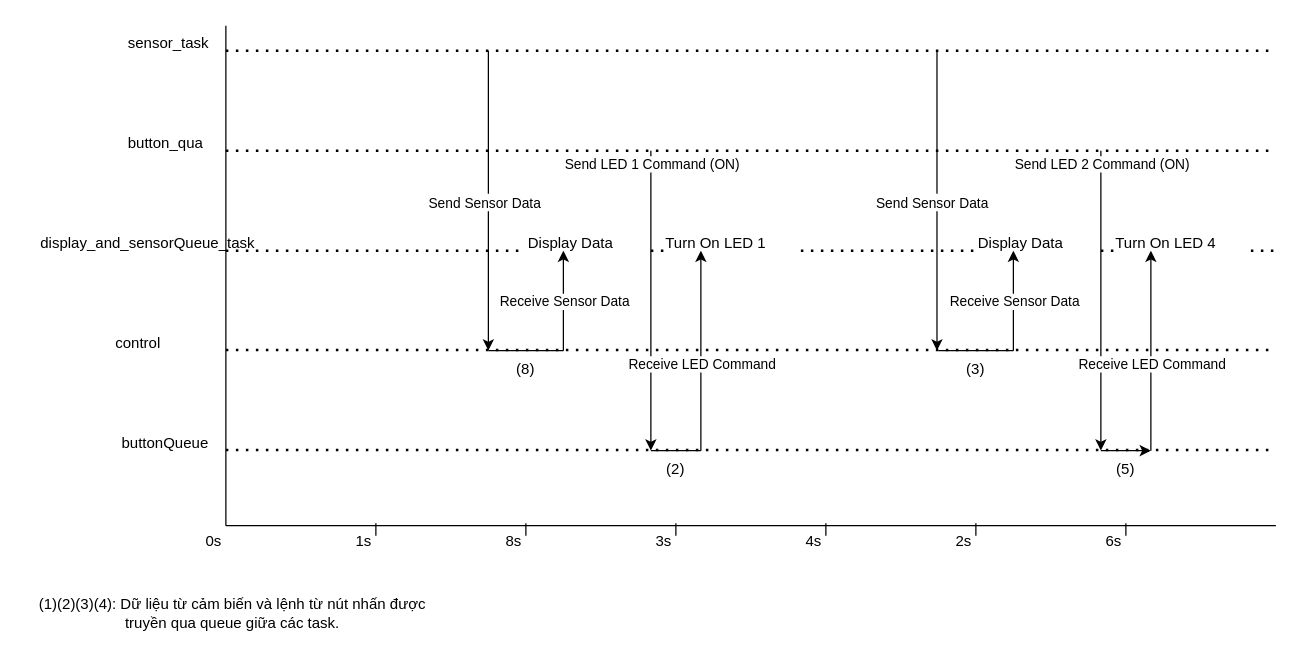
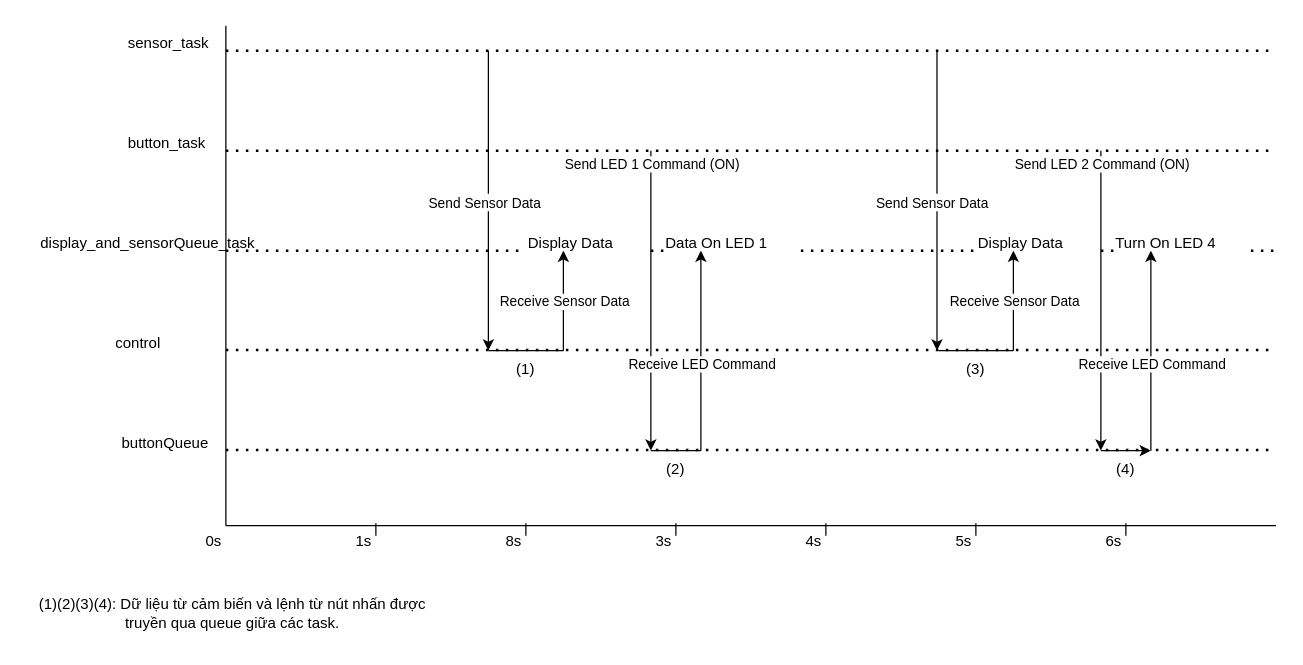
  <mxCell id="0" />
  <mxCell id="1" parent="0" />
  <mxCell id="2" value="" style="endArrow=none;html=1;rounded=0;" edge="1" parent="1"><mxGeometry width="50" height="50" relative="1" as="geometry"><mxPoint x="180" y="420" as="sourcePoint" /><mxPoint x="1020" y="420" as="targetPoint" /></mxGeometry></mxCell>
  <mxCell id="3" value="" style="endArrow=none;html=1;rounded=0;" edge="1" parent="1"><mxGeometry width="50" height="50" relative="1" as="geometry"><mxPoint x="180" y="420" as="sourcePoint" /><mxPoint x="180" y="20" as="targetPoint" /></mxGeometry></mxCell>
  <mxCell id="4" value="&lt;div&gt;sensor_task&lt;/div&gt;" style="text;whiteSpace=wrap;html=1;" vertex="1" parent="1"><mxGeometry x="100" y="20" width="100" height="40" as="geometry" /></mxCell>
- <mxCell id="5" value="&lt;div&gt;button_qua&lt;/div&gt;" style="text;whiteSpace=wrap;html=1;" vertex="1" parent="1"><mxGeometry x="100" y="100" width="100" height="40" as="geometry" /></mxCell>
+ <mxCell id="5" value="&lt;div&gt;button_task&lt;/div&gt;" style="text;whiteSpace=wrap;html=1;" vertex="1" parent="1"><mxGeometry x="100" y="100" width="100" height="40" as="geometry" /></mxCell>
  <mxCell id="6" value="&lt;div&gt;display_and_sensorQueue_task&lt;/div&gt;" style="text;whiteSpace=wrap;html=1;" vertex="1" parent="1"><mxGeometry x="30" y="180" width="170" height="40" as="geometry" /></mxCell>
  <mxCell id="7" value="&lt;div&gt;control&lt;/div&gt;" style="text;whiteSpace=wrap;html=1;" vertex="1" parent="1"><mxGeometry x="90" y="260" width="110" height="40" as="geometry" /></mxCell>
  <mxCell id="8" value="&lt;div&gt;buttonQueue&lt;/div&gt;" style="text;whiteSpace=wrap;html=1;" vertex="1" parent="1"><mxGeometry x="95" y="340" width="100" height="40" as="geometry" /></mxCell>
  <mxCell id="9" value="0s" style="text;html=1;align=center;verticalAlign=middle;resizable=0;points=[];autosize=1;strokeColor=none;fillColor=none;" vertex="1" parent="1"><mxGeometry x="150" y="418" width="40" height="30" as="geometry" /></mxCell>
  <mxCell id="10" value="1s" style="text;html=1;align=center;verticalAlign=middle;resizable=0;points=[];autosize=1;strokeColor=none;fillColor=none;" vertex="1" parent="1"><mxGeometry x="270" y="418" width="40" height="30" as="geometry" /></mxCell>
  <mxCell id="11" value="8s" style="text;html=1;align=center;verticalAlign=middle;resizable=0;points=[];autosize=1;strokeColor=none;fillColor=none;" vertex="1" parent="1"><mxGeometry x="390" y="418" width="40" height="30" as="geometry" /></mxCell>
  <mxCell id="12" value="3s" style="text;html=1;align=center;verticalAlign=middle;resizable=0;points=[];autosize=1;strokeColor=none;fillColor=none;" vertex="1" parent="1"><mxGeometry x="510" y="418" width="40" height="30" as="geometry" /></mxCell>
  <mxCell id="13" value="4s" style="text;html=1;align=center;verticalAlign=middle;resizable=0;points=[];autosize=1;strokeColor=none;fillColor=none;" vertex="1" parent="1"><mxGeometry x="630" y="418" width="40" height="30" as="geometry" /></mxCell>
- <mxCell id="14" value="2s" style="text;html=1;align=center;verticalAlign=middle;resizable=0;points=[];autosize=1;strokeColor=none;fillColor=none;" vertex="1" parent="1"><mxGeometry x="750" y="418" width="40" height="30" as="geometry" /></mxCell>
+ <mxCell id="14" value="5s" style="text;html=1;align=center;verticalAlign=middle;resizable=0;points=[];autosize=1;strokeColor=none;fillColor=none;" vertex="1" parent="1"><mxGeometry x="750" y="418" width="40" height="30" as="geometry" /></mxCell>
  <mxCell id="15" value="6s" style="text;html=1;align=center;verticalAlign=middle;resizable=0;points=[];autosize=1;strokeColor=none;fillColor=none;" vertex="1" parent="1"><mxGeometry x="870" y="418" width="40" height="30" as="geometry" /></mxCell>
  <mxCell id="16" value="" style="endArrow=none;html=1;rounded=0;" edge="1" parent="1"><mxGeometry width="50" height="50" relative="1" as="geometry"><mxPoint x="300" y="428" as="sourcePoint" /><mxPoint x="300" y="418" as="targetPoint" /></mxGeometry></mxCell>
  <mxCell id="17" value="" style="endArrow=none;html=1;rounded=0;" edge="1" parent="1"><mxGeometry width="50" height="50" relative="1" as="geometry"><mxPoint x="420" y="428" as="sourcePoint" /><mxPoint x="420" y="418" as="targetPoint" /></mxGeometry></mxCell>
  <mxCell id="18" value="" style="endArrow=none;html=1;rounded=0;" edge="1" parent="1"><mxGeometry width="50" height="50" relative="1" as="geometry"><mxPoint x="780" y="428" as="sourcePoint" /><mxPoint x="780" y="418" as="targetPoint" /></mxGeometry></mxCell>
  <mxCell id="19" value="" style="endArrow=none;html=1;rounded=0;" edge="1" parent="1"><mxGeometry width="50" height="50" relative="1" as="geometry"><mxPoint x="660" y="428" as="sourcePoint" /><mxPoint x="660" y="418" as="targetPoint" /></mxGeometry></mxCell>
  <mxCell id="20" value="" style="endArrow=none;html=1;rounded=0;" edge="1" parent="1"><mxGeometry width="50" height="50" relative="1" as="geometry"><mxPoint x="540" y="428" as="sourcePoint" /><mxPoint x="540" y="418" as="targetPoint" /></mxGeometry></mxCell>
  <mxCell id="21" value="" style="endArrow=none;html=1;rounded=0;" edge="1" parent="1"><mxGeometry width="50" height="50" relative="1" as="geometry"><mxPoint x="900" y="428" as="sourcePoint" /><mxPoint x="900" y="418" as="targetPoint" /></mxGeometry></mxCell>
  <mxCell id="22" value="" style="endArrow=classic;html=1;rounded=0;" edge="1" parent="1"><mxGeometry relative="1" as="geometry"><mxPoint x="390" y="40" as="sourcePoint" /><mxPoint x="390" y="280" as="targetPoint" /></mxGeometry></mxCell>
  <mxCell id="23" value="Label" style="edgeLabel;resizable=0;html=1;;align=center;verticalAlign=middle;" connectable="0" vertex="1" parent="22"><mxGeometry relative="1" as="geometry" /></mxCell>
  <mxCell id="24" value="&lt;div&gt;Send Sensor Data&lt;/div&gt;" style="edgeLabel;html=1;align=center;verticalAlign=middle;resizable=0;points=[];" vertex="1" connectable="0" parent="22"><mxGeometry x="0.004" y="-4" relative="1" as="geometry"><mxPoint y="1" as="offset" /></mxGeometry></mxCell>
  <mxCell id="25" value="" style="endArrow=classic;html=1;rounded=0;" edge="1" parent="1"><mxGeometry relative="1" as="geometry"><mxPoint x="450" y="280" as="sourcePoint" /><mxPoint x="450" y="200" as="targetPoint" /></mxGeometry></mxCell>
  <mxCell id="26" value="&lt;div&gt;Receive Sensor Data&lt;/div&gt;" style="edgeLabel;resizable=0;html=1;;align=center;verticalAlign=middle;" connectable="0" vertex="1" parent="25"><mxGeometry relative="1" as="geometry" /></mxCell>
  <mxCell id="27" value="" style="endArrow=classic;html=1;rounded=0;" edge="1" parent="1"><mxGeometry relative="1" as="geometry"><mxPoint x="520" y="120" as="sourcePoint" /><mxPoint x="520" y="360" as="targetPoint" /></mxGeometry></mxCell>
  <mxCell id="28" value="&lt;div&gt;Send LED 1 Command (ON)&lt;/div&gt;" style="edgeLabel;resizable=0;html=1;;align=center;verticalAlign=middle;" connectable="0" vertex="1" parent="27"><mxGeometry relative="1" as="geometry"><mxPoint y="-110" as="offset" /></mxGeometry></mxCell>
  <mxCell id="29" value="" style="endArrow=classic;html=1;rounded=0;" edge="1" parent="1"><mxGeometry relative="1" as="geometry"><mxPoint x="560" y="360" as="sourcePoint" /><mxPoint x="560" y="200" as="targetPoint" /></mxGeometry></mxCell>
  <mxCell id="30" value="&lt;div&gt;Receive LED Command&lt;/div&gt;" style="edgeLabel;resizable=0;html=1;;align=center;verticalAlign=middle;" connectable="0" vertex="1" parent="29"><mxGeometry relative="1" as="geometry"><mxPoint y="10" as="offset" /></mxGeometry></mxCell>
  <mxCell id="31" value="" style="endArrow=classic;html=1;rounded=0;" edge="1" parent="1"><mxGeometry relative="1" as="geometry"><mxPoint x="748.89" y="40" as="sourcePoint" /><mxPoint x="748.89" y="280" as="targetPoint" /></mxGeometry></mxCell>
  <mxCell id="32" value="Label" style="edgeLabel;resizable=0;html=1;;align=center;verticalAlign=middle;" connectable="0" vertex="1" parent="31"><mxGeometry relative="1" as="geometry" /></mxCell>
  <mxCell id="33" value="&lt;div&gt;Send Sensor Data&lt;/div&gt;" style="edgeLabel;html=1;align=center;verticalAlign=middle;resizable=0;points=[];" vertex="1" connectable="0" parent="31"><mxGeometry x="0.004" y="-4" relative="1" as="geometry"><mxPoint y="1" as="offset" /></mxGeometry></mxCell>
  <mxCell id="34" value="" style="endArrow=classic;html=1;rounded=0;" edge="1" parent="1"><mxGeometry relative="1" as="geometry"><mxPoint x="810" y="280" as="sourcePoint" /><mxPoint x="810" y="200" as="targetPoint" /></mxGeometry></mxCell>
  <mxCell id="35" value="&lt;div&gt;Receive Sensor Data&lt;/div&gt;" style="edgeLabel;resizable=0;html=1;;align=center;verticalAlign=middle;" connectable="0" vertex="1" parent="34"><mxGeometry relative="1" as="geometry" /></mxCell>
  <mxCell id="36" value="" style="endArrow=classic;html=1;rounded=0;" edge="1" parent="1"><mxGeometry relative="1" as="geometry"><mxPoint x="880" y="120" as="sourcePoint" /><mxPoint x="880" y="360" as="targetPoint" /></mxGeometry></mxCell>
  <mxCell id="37" value="&lt;div&gt;Send LED 2 Command (ON)&lt;/div&gt;" style="edgeLabel;resizable=0;html=1;;align=center;verticalAlign=middle;" connectable="0" vertex="1" parent="36"><mxGeometry relative="1" as="geometry"><mxPoint y="-110" as="offset" /></mxGeometry></mxCell>
  <mxCell id="38" value="" style="endArrow=classic;html=1;rounded=0;" edge="1" parent="1"><mxGeometry relative="1" as="geometry"><mxPoint x="920" y="360" as="sourcePoint" /><mxPoint x="920" y="200" as="targetPoint" /></mxGeometry></mxCell>
  <mxCell id="39" value="&lt;div&gt;Receive LED Command&lt;/div&gt;" style="edgeLabel;resizable=0;html=1;;align=center;verticalAlign=middle;" connectable="0" vertex="1" parent="38"><mxGeometry relative="1" as="geometry"><mxPoint y="10" as="offset" /></mxGeometry></mxCell>
  <mxCell id="40" value="" style="endArrow=none;dashed=1;html=1;dashPattern=1 3;strokeWidth=2;rounded=0;" edge="1" parent="1"><mxGeometry width="50" height="50" relative="1" as="geometry"><mxPoint x="180" y="40" as="sourcePoint" /><mxPoint x="1020" y="40" as="targetPoint" /></mxGeometry></mxCell>
  <mxCell id="41" value="" style="endArrow=none;dashed=1;html=1;dashPattern=1 3;strokeWidth=2;rounded=0;" edge="1" parent="1"><mxGeometry width="50" height="50" relative="1" as="geometry"><mxPoint x="180" y="120" as="sourcePoint" /><mxPoint x="1020" y="120" as="targetPoint" /></mxGeometry></mxCell>
  <mxCell id="42" value="" style="endArrow=none;dashed=1;html=1;dashPattern=1 3;strokeWidth=2;rounded=0;" edge="1" parent="1" source="56"><mxGeometry width="50" height="50" relative="1" as="geometry"><mxPoint x="180" y="200" as="sourcePoint" /><mxPoint x="1020" y="200" as="targetPoint" /></mxGeometry></mxCell>
  <mxCell id="43" value="" style="endArrow=none;dashed=1;html=1;dashPattern=1 3;strokeWidth=2;rounded=0;" edge="1" parent="1"><mxGeometry width="50" height="50" relative="1" as="geometry"><mxPoint x="180" y="279.44" as="sourcePoint" /><mxPoint x="1020" y="279.44" as="targetPoint" /></mxGeometry></mxCell>
  <mxCell id="44" value="" style="endArrow=none;dashed=1;html=1;dashPattern=1 3;strokeWidth=2;rounded=0;" edge="1" parent="1"><mxGeometry width="50" height="50" relative="1" as="geometry"><mxPoint x="180" y="359.44" as="sourcePoint" /><mxPoint x="1020" y="359.44" as="targetPoint" /></mxGeometry></mxCell>
  <mxCell id="45" value="" style="endArrow=none;html=1;rounded=0;" edge="1" parent="1"><mxGeometry width="50" height="50" relative="1" as="geometry"><mxPoint x="390" y="280" as="sourcePoint" /><mxPoint x="450" y="280" as="targetPoint" /></mxGeometry></mxCell>
  <mxCell id="46" value="" style="endArrow=none;html=1;rounded=0;" edge="1" parent="1"><mxGeometry width="50" height="50" relative="1" as="geometry"><mxPoint x="520" y="360" as="sourcePoint" /><mxPoint x="560" y="360" as="targetPoint" /></mxGeometry></mxCell>
  <mxCell id="47" value="" style="endArrow=none;html=1;rounded=0;" edge="1" parent="1"><mxGeometry width="50" height="50" relative="1" as="geometry"><mxPoint x="750" y="280" as="sourcePoint" /><mxPoint x="810" y="280" as="targetPoint" /></mxGeometry></mxCell>
  <mxCell id="48" value="" style="endArrow=classic;html=1;rounded=0;" edge="1" parent="1"><mxGeometry width="50" height="50" relative="1" as="geometry"><mxPoint x="880" y="360" as="sourcePoint" /><mxPoint x="920" y="360" as="targetPoint" /></mxGeometry></mxCell>
  <mxCell id="49" value="" style="endArrow=none;dashed=1;html=1;dashPattern=1 3;strokeWidth=2;rounded=0;" edge="1" parent="1" target="50"><mxGeometry width="50" height="50" relative="1" as="geometry"><mxPoint x="180" y="200" as="sourcePoint" /><mxPoint x="1020" y="200" as="targetPoint" /></mxGeometry></mxCell>
  <mxCell id="50" value="&lt;div&gt;Display Data&lt;/div&gt;" style="text;whiteSpace=wrap;html=1;" vertex="1" parent="1"><mxGeometry x="420" y="180" width="100" height="40" as="geometry" /></mxCell>
  <mxCell id="51" value="" style="endArrow=none;dashed=1;html=1;dashPattern=1 3;strokeWidth=2;rounded=0;" edge="1" parent="1" source="54" target="52"><mxGeometry width="50" height="50" relative="1" as="geometry"><mxPoint x="520" y="200" as="sourcePoint" /><mxPoint x="1020" y="200" as="targetPoint" /></mxGeometry></mxCell>
  <mxCell id="52" value="&lt;div&gt;Display Data&lt;/div&gt;" style="text;whiteSpace=wrap;html=1;" vertex="1" parent="1"><mxGeometry x="780" y="180" width="100" height="40" as="geometry" /></mxCell>
  <mxCell id="53" value="" style="endArrow=none;dashed=1;html=1;dashPattern=1 3;strokeWidth=2;rounded=0;" edge="1" parent="1" source="50" target="54"><mxGeometry width="50" height="50" relative="1" as="geometry"><mxPoint x="520" y="200" as="sourcePoint" /><mxPoint x="780" y="200" as="targetPoint" /></mxGeometry></mxCell>
- <mxCell id="54" value="&lt;div&gt;Turn On LED 1&lt;/div&gt;" style="text;whiteSpace=wrap;html=1;" vertex="1" parent="1"><mxGeometry x="530" y="180" width="110" height="40" as="geometry" /></mxCell>
+ <mxCell id="54" value="&lt;div&gt;Data On LED 1&lt;/div&gt;" style="text;whiteSpace=wrap;html=1;" vertex="1" parent="1"><mxGeometry x="530" y="180" width="110" height="40" as="geometry" /></mxCell>
  <mxCell id="55" value="" style="endArrow=none;dashed=1;html=1;dashPattern=1 3;strokeWidth=2;rounded=0;" edge="1" parent="1" source="52" target="56"><mxGeometry width="50" height="50" relative="1" as="geometry"><mxPoint x="880" y="200" as="sourcePoint" /><mxPoint x="1020" y="200" as="targetPoint" /></mxGeometry></mxCell>
  <mxCell id="56" value="&lt;div&gt;Turn On LED 4&lt;/div&gt;" style="text;whiteSpace=wrap;html=1;" vertex="1" parent="1"><mxGeometry x="890" y="180" width="110" height="40" as="geometry" /></mxCell>
  <mxCell id="57" value="&lt;div&gt;(1)(2)(3)(4): Dữ liệu từ cảm biến và lệnh từ nút nhấn được &lt;br&gt;truyền qua queue giữa các task.&lt;/div&gt;" style="text;html=1;align=center;verticalAlign=middle;resizable=0;points=[];autosize=1;strokeColor=none;fillColor=none;" vertex="1" parent="1"><mxGeometry x="20" y="470" width="330" height="40" as="geometry" /></mxCell>
- <mxCell id="58" value="(8)" style="text;html=1;align=center;verticalAlign=middle;whiteSpace=wrap;rounded=0;" vertex="1" parent="1"><mxGeometry x="390" y="280" width="60" height="30" as="geometry" /></mxCell>
+ <mxCell id="58" value="(1)" style="text;html=1;align=center;verticalAlign=middle;whiteSpace=wrap;rounded=0;" vertex="1" parent="1"><mxGeometry x="390" y="280" width="60" height="30" as="geometry" /></mxCell>
  <mxCell id="59" value="(2)" style="text;html=1;align=center;verticalAlign=middle;whiteSpace=wrap;rounded=0;" vertex="1" parent="1"><mxGeometry x="510" y="360" width="60" height="30" as="geometry" /></mxCell>
  <mxCell id="60" value="(3)" style="text;html=1;align=center;verticalAlign=middle;whiteSpace=wrap;rounded=0;" vertex="1" parent="1"><mxGeometry x="750" y="280" width="60" height="30" as="geometry" /></mxCell>
- <mxCell id="61" value="(5)" style="text;html=1;align=center;verticalAlign=middle;whiteSpace=wrap;rounded=0;" vertex="1" parent="1"><mxGeometry x="870" y="360" width="60" height="30" as="geometry" /></mxCell>
+ <mxCell id="61" value="(4)" style="text;html=1;align=center;verticalAlign=middle;whiteSpace=wrap;rounded=0;" vertex="1" parent="1"><mxGeometry x="870" y="360" width="60" height="30" as="geometry" /></mxCell>
